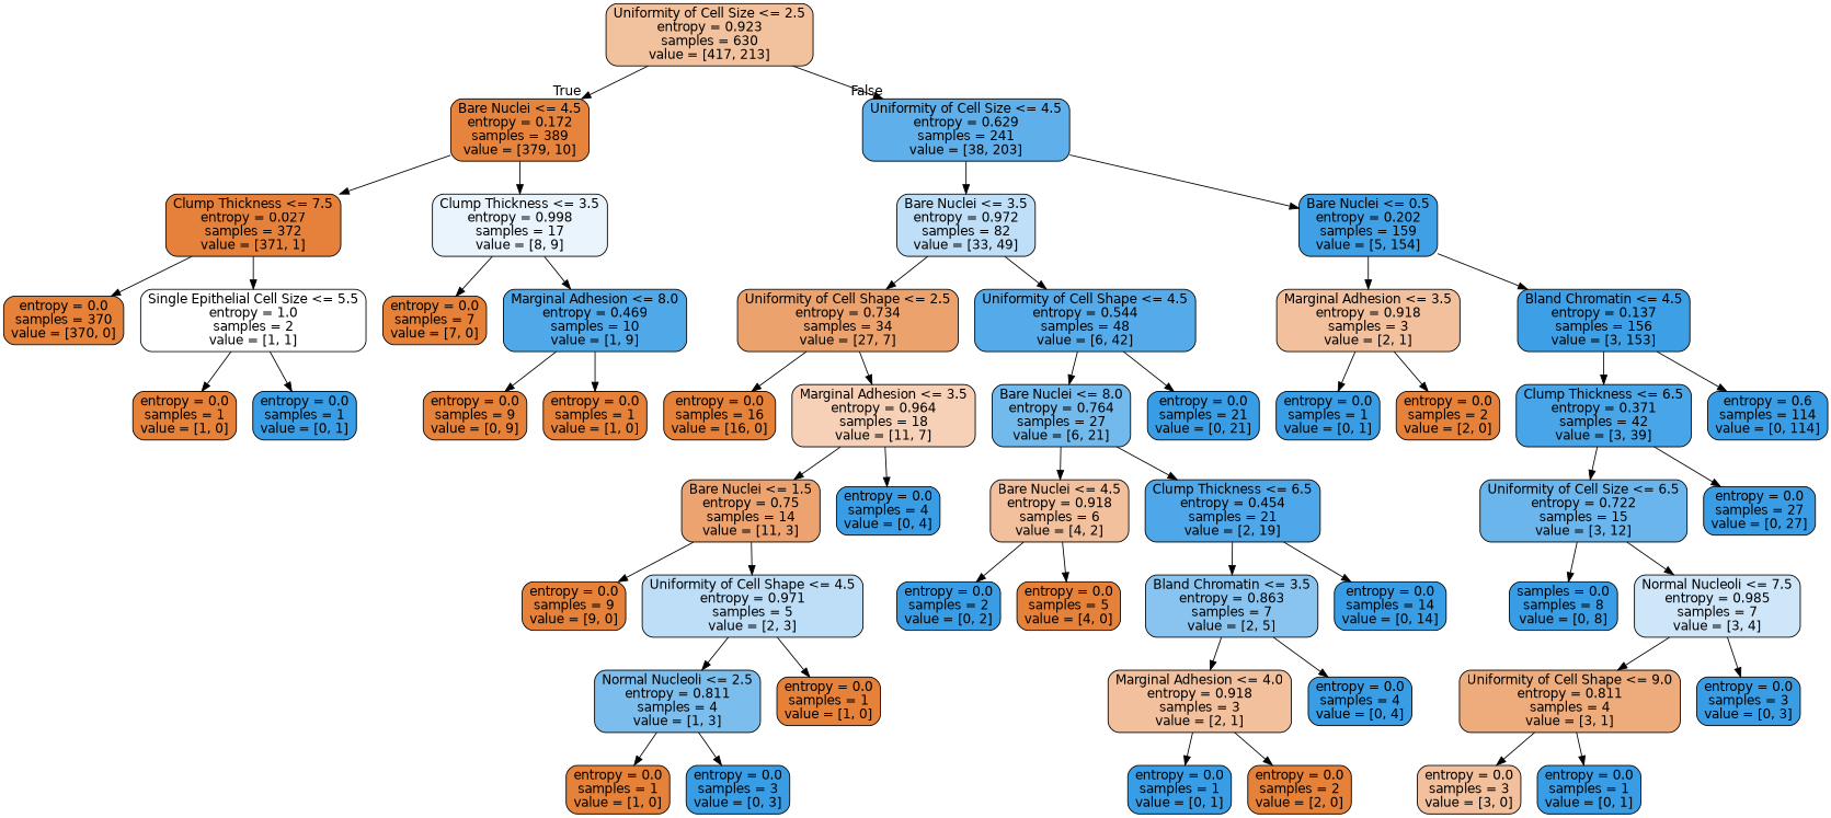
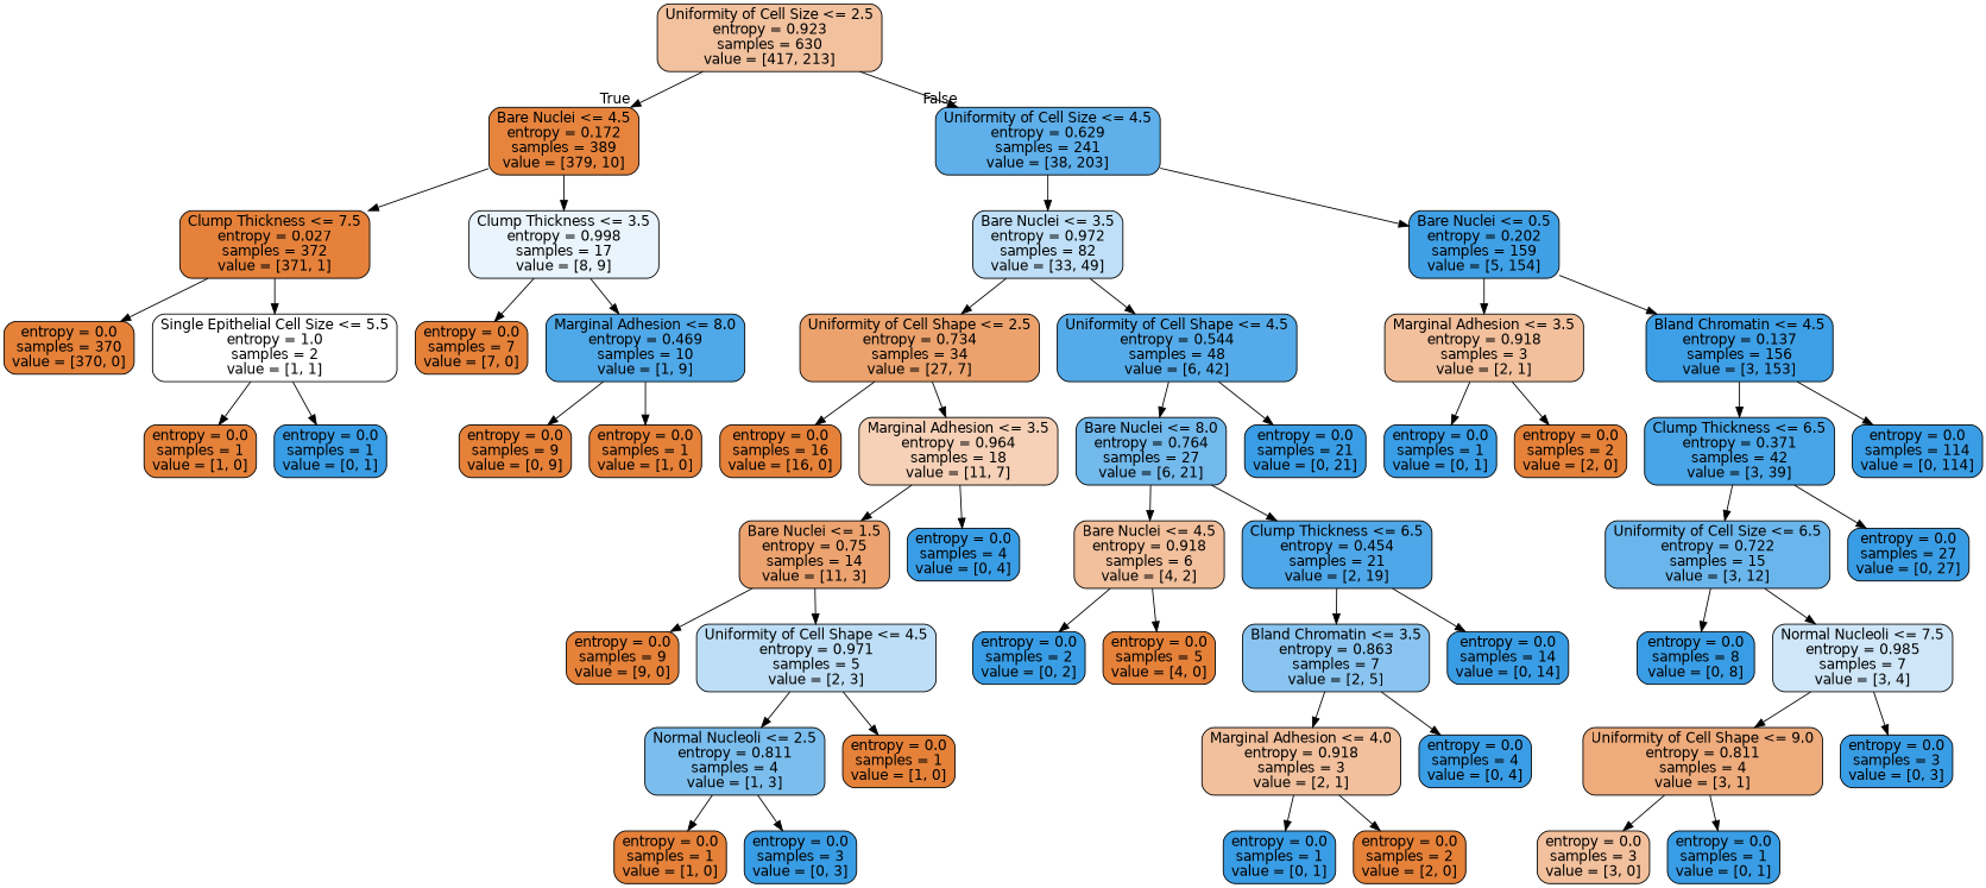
  digraph {
    node [color=black fillcolor="#399de5" fontname=helvetica shape=box style="filled, rounded"]
    edge [fontname=helvetica]
    n1 [fillcolor="#f2c19e" label="Uniformity of Cell Size <= 2.5\nentropy = 0.923\nsamples = 630\nvalue = [417, 213]"]
    n2 [fillcolor="#e6843e" label="Bare Nuclei <= 4.5\nentropy = 0.172\nsamples = 389\nvalue = [379, 10]"]
    n3 [fillcolor="#5eafea" label="Uniformity of Cell Size <= 4.5\nentropy = 0.629\nsamples = 241\nvalue = [38, 203]"]
    n4 [fillcolor="#e5813a" label="Clump Thickness <= 7.5\nentropy = 0.027\nsamples = 372\nvalue = [371, 1]"]
    n5 [fillcolor="#e9f4fc" label="Clump Thickness <= 3.5\nentropy = 0.998\nsamples = 17\nvalue = [8, 9]"]
    n6 [fillcolor="#bedff7" label="Bare Nuclei <= 3.5\nentropy = 0.972\nsamples = 82\nvalue = [33, 49]"]
    n7 [fillcolor="#3fa0e6" label="Bare Nuclei <= 0.5\nentropy = 0.202\nsamples = 159\nvalue = [5, 154]"]
    n8 [fillcolor="#e58139" label="entropy = 0.0\nsamples = 370\nvalue = [370, 0]"]
    n9 [fillcolor="#ffffff" label="Single Epithelial Cell Size <= 5.5\nentropy = 1.0\nsamples = 2\nvalue = [1, 1]"]
    n10 [fillcolor="#e58139" label="entropy = 0.0\nsamples = 7\nvalue = [7, 0]"]
    n11 [fillcolor="#4fa8e8" label="Marginal Adhesion <= 8.0\nentropy = 0.469\nsamples = 10\nvalue = [1, 9]"]
    n12 [fillcolor="#e58139" label="entropy = 0.0\nsamples = 1\nvalue = [1, 0]"]
    n13 [label="entropy = 0.0\nsamples = 1\nvalue = [0, 1]"]
    n14 [fillcolor="#e58139" label="entropy = 0.0\nsamples = 9\nvalue = [0, 9]"]
    n15 [fillcolor="#e58139" label="entropy = 0.0\nsamples = 1\nvalue = [1, 0]"]
    n16 [fillcolor="#eca26c" label="Uniformity of Cell Shape <= 2.5\nentropy = 0.734\nsamples = 34\nvalue = [27, 7]"]
    n17 [fillcolor="#55abe9" label="Uniformity of Cell Shape <= 4.5\nentropy = 0.544\nsamples = 48\nvalue = [6, 42]"]
    n18 [fillcolor="#f2c09c" label="Marginal Adhesion <= 3.5\nentropy = 0.918\nsamples = 3\nvalue = [2, 1]"]
    n19 [fillcolor="#3d9fe6" label="Bland Chromatin <= 4.5\nentropy = 0.137\nsamples = 156\nvalue = [3, 153]"]
    n20 [fillcolor="#e58139" label="entropy = 0.0\nsamples = 16\nvalue = [16, 0]"]
    n21 [fillcolor="#f6d1b7" label="Marginal Adhesion <= 3.5\nentropy = 0.964\nsamples = 18\nvalue = [11, 7]"]
    n22 [fillcolor="#72b9ec" label="Bare Nuclei <= 8.0\nentropy = 0.764\nsamples = 27\nvalue = [6, 21]"]
    n23 [label="entropy = 0.0\nsamples = 21\nvalue = [0, 21]"]
    n24 [fillcolor="#eca36f" label="Bare Nuclei <= 1.5\nentropy = 0.75\nsamples = 14\nvalue = [11, 3]"]
    n25 [label="entropy = 0.0\nsamples = 4\nvalue = [0, 4]"]
    n26 [fillcolor="#e58139" label="entropy = 0.0\nsamples = 9\nvalue = [9, 0]"]
    n27 [fillcolor="#bddef6" label="Uniformity of Cell Shape <= 4.5\nentropy = 0.971\nsamples = 5\nvalue = [2, 3]"]
    n28 [fillcolor="#7bbeee" label="Normal Nucleoli <= 2.5\nentropy = 0.811\nsamples = 4\nvalue = [1, 3]"]
    n29 [fillcolor="#e58139" label="entropy = 0.0\nsamples = 1\nvalue = [1, 0]"]
    n30 [fillcolor="#e58139" label="entropy = 0.0\nsamples = 1\nvalue = [1, 0]"]
    n31 [label="entropy = 0.0\nsamples = 3\nvalue = [0, 3]"]
    n32 [fillcolor="#f2c09c" label="Bare Nuclei <= 4.5\nentropy = 0.918\nsamples = 6\nvalue = [4, 2]"]
    n33 [fillcolor="#4ea7e8" label="Clump Thickness <= 6.5\nentropy = 0.454\nsamples = 21\nvalue = [2, 19]"]
    n34 [label="entropy = 0.0\nsamples = 2\nvalue = [0, 2]"]
    n35 [fillcolor="#e58139" label="entropy = 0.0\nsamples = 5\nvalue = [4, 0]"]
    n36 [fillcolor="#88c4ef" label="Bland Chromatin <= 3.5\nentropy = 0.863\nsamples = 7\nvalue = [2, 5]"]
    n37 [label="entropy = 0.0\nsamples = 14\nvalue = [0, 14]"]
    n38 [fillcolor="#f2c09c" label="Marginal Adhesion <= 4.0\nentropy = 0.918\nsamples = 3\nvalue = [2, 1]"]
    n39 [label="entropy = 0.0\nsamples = 4\nvalue = [0, 4]"]
    n40 [label="entropy = 0.0\nsamples = 1\nvalue = [0, 1]"]
    n41 [fillcolor="#e58139" label="entropy = 0.0\nsamples = 2\nvalue = [2, 0]"]
    n42 [label="entropy = 0.0\nsamples = 1\nvalue = [0, 1]"]
    n43 [fillcolor="#e58139" label="entropy = 0.0\nsamples = 2\nvalue = [2, 0]"]
    n44 [fillcolor="#48a5e7" label="Clump Thickness <= 6.5\nentropy = 0.371\nsamples = 42\nvalue = [3, 39]"]
-   n45 [label="entropy = 0.6\nsamples = 114\nvalue = [0, 114]"]
+   n45 [label="entropy = 0.0\nsamples = 114\nvalue = [0, 114]"]
    n46 [fillcolor="#6ab6ec" label="Uniformity of Cell Size <= 6.5\nentropy = 0.722\nsamples = 15\nvalue = [3, 12]"]
    n47 [label="entropy = 0.0\nsamples = 27\nvalue = [0, 27]"]
-   n48 [label="samples = 0.0\nsamples = 8\nvalue = [0, 8]"]
+   n48 [label="entropy = 0.0\nsamples = 8\nvalue = [0, 8]"]
    n49 [fillcolor="#cee6f8" label="Normal Nucleoli <= 7.5\nentropy = 0.985\nsamples = 7\nvalue = [3, 4]"]
    n50 [fillcolor="#eeab7b" label="Uniformity of Cell Shape <= 9.0\nentropy = 0.811\nsamples = 4\nvalue = [3, 1]"]
    n51 [label="entropy = 0.0\nsamples = 3\nvalue = [0, 3]"]
    n52 [fillcolor="#f2c09c" label="entropy = 0.0\nsamples = 3\nvalue = [3, 0]"]
    n53 [label="entropy = 0.0\nsamples = 1\nvalue = [0, 1]"]
    n1 -> n2 [headlabel=True labelangle=45 labeldistance=2.5]
    n1 -> n3 [headlabel=False labelangle=-45 labeldistance=2.5]
    n2 -> n4
    n2 -> n5
    n3 -> n6
    n3 -> n7
    n4 -> n8
    n4 -> n9
    n5 -> n10
    n5 -> n11
    n6 -> n16
    n6 -> n17
    n7 -> n18
    n7 -> n19
    n9 -> n12
    n9 -> n13
    n11 -> n14
    n11 -> n15
    n16 -> n20
    n16 -> n21
    n17 -> n22
    n17 -> n23
    n18 -> n42
    n18 -> n43
    n19 -> n44
    n19 -> n45
    n21 -> n24
    n21 -> n25
    n22 -> n32
    n22 -> n33
    n24 -> n26
    n24 -> n27
    n27 -> n28
    n27 -> n29
    n28 -> n30
    n28 -> n31
    n32 -> n34
    n32 -> n35
    n33 -> n36
    n33 -> n37
    n36 -> n38
    n36 -> n39
    n38 -> n40
    n38 -> n41
    n44 -> n46
    n44 -> n47
    n46 -> n48
    n46 -> n49
    n49 -> n50
    n49 -> n51
    n50 -> n52
    n50 -> n53
  }
